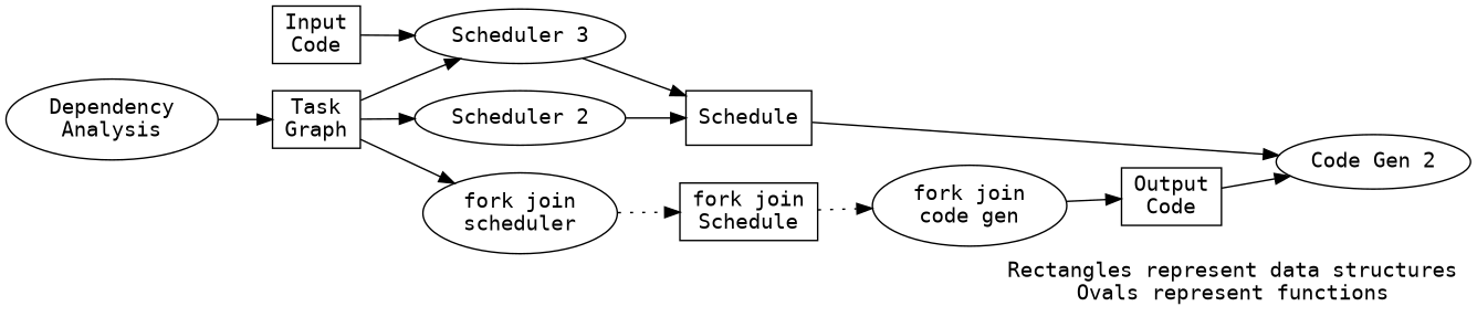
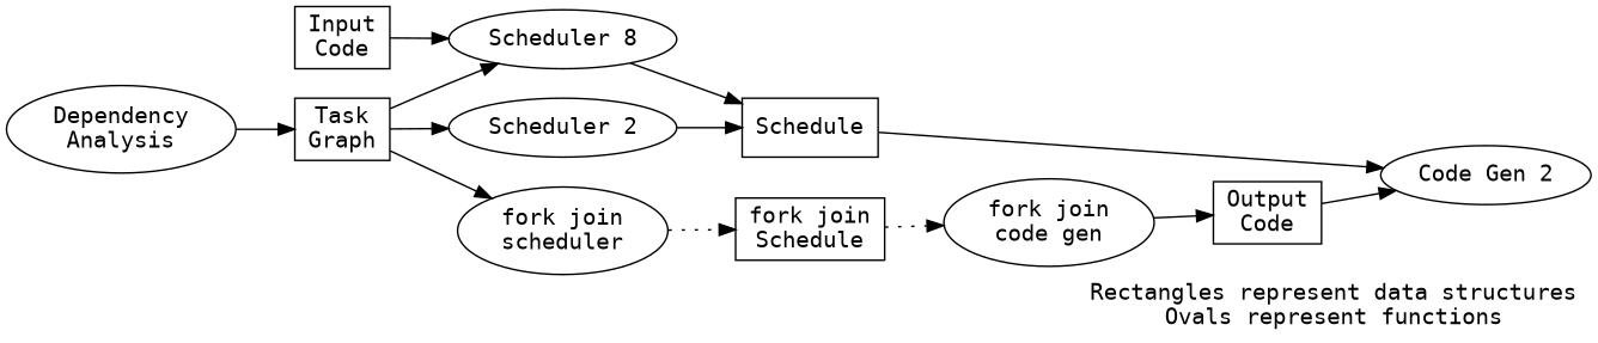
  digraph {
    fontname="DejaVu Sans Mono"
    label="Rectangles represent data structures\nOvals represent functions\n"
    labeljust=right
    rankdir=LR
    node [fontname="DejaVu Sans Mono" shape=oval]
    edge [fontname="DejaVu Sans Mono"]
    n1 [label="Input\nCode" shape=rectangle]
-   n2 [label="Scheduler 3"]
+   n2 [label="Scheduler 8"]
    n3 [label="Dependency\nAnalysis"]
    n4 [label="Task\nGraph" shape=rectangle]
    n5 [label="fork join\nscheduler"]
    n6 [label="Scheduler 2"]
    n7 [label="fork join\nSchedule" shape=rectangle]
    n8 [label=Schedule shape=rectangle]
    n9 [label="Code Gen 2"]
    n10 [label="fork join\ncode gen"]
    n11 [label="Output\nCode" shape=rectangle]
    n1 -> n2
    n2 -> n8
    n3 -> n4
    n4 -> n2
    n4 -> n5
    n4 -> n6
    n5 -> n7 [style=dotted]
    n6 -> n8
    n7 -> n10 [style=dotted]
    n8 -> n9
    n10 -> n11
    n11 -> n9
  }
